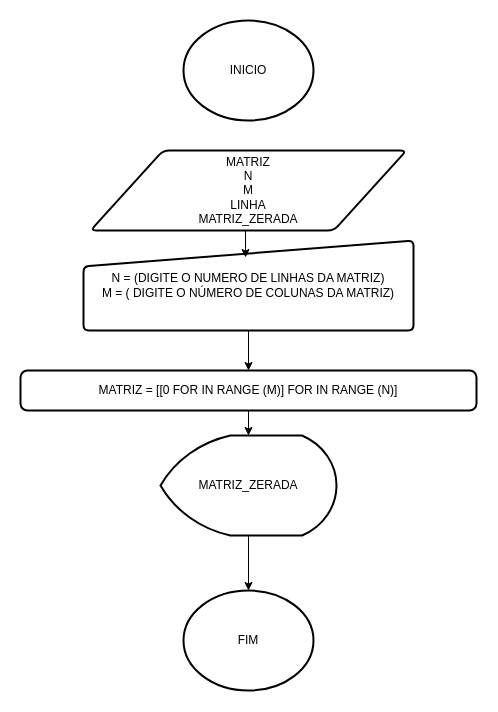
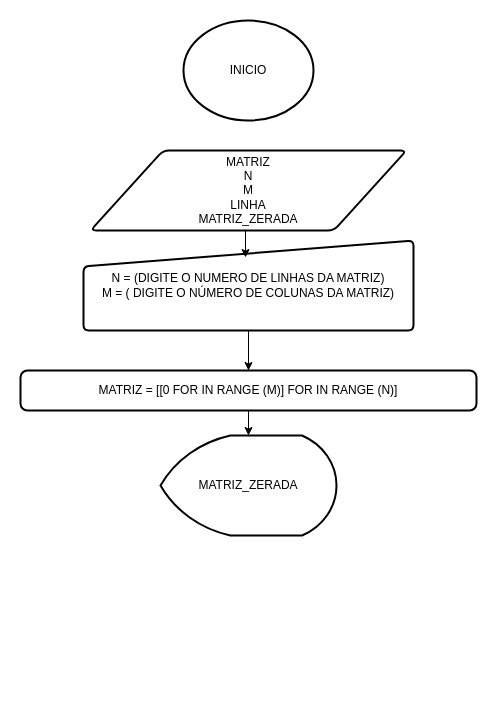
  <mxCell id="0" />
  <mxCell id="1" parent="0" />
  <mxCell id="2" value="&lt;font style=&quot;vertical-align: inherit;&quot;&gt;&lt;font style=&quot;vertical-align: inherit;&quot;&gt;INICIO&lt;/font&gt;&lt;/font&gt;" style="strokeWidth=2;html=1;shape=mxgraph.flowchart.start_1;whiteSpace=wrap;" vertex="1" parent="1"><mxGeometry x="183" y="20" width="130" height="100" as="geometry" /></mxCell>
  <mxCell id="3" value="&lt;font style=&quot;vertical-align: inherit;&quot;&gt;&lt;font style=&quot;vertical-align: inherit;&quot;&gt;MATRIZ&lt;/font&gt;&lt;/font&gt;&lt;div&gt;&lt;font style=&quot;vertical-align: inherit;&quot;&gt;&lt;font style=&quot;vertical-align: inherit;&quot;&gt;&lt;font style=&quot;vertical-align: inherit;&quot;&gt;&lt;font style=&quot;vertical-align: inherit;&quot;&gt;N&lt;/font&gt;&lt;/font&gt;&lt;/font&gt;&lt;/font&gt;&lt;/div&gt;&lt;div&gt;&lt;font style=&quot;vertical-align: inherit;&quot;&gt;&lt;font style=&quot;vertical-align: inherit;&quot;&gt;&lt;font style=&quot;vertical-align: inherit;&quot;&gt;&lt;font style=&quot;vertical-align: inherit;&quot;&gt;&lt;font style=&quot;vertical-align: inherit;&quot;&gt;&lt;font style=&quot;vertical-align: inherit;&quot;&gt;M&lt;/font&gt;&lt;/font&gt;&lt;/font&gt;&lt;/font&gt;&lt;/font&gt;&lt;/font&gt;&lt;/div&gt;&lt;div&gt;&lt;font style=&quot;vertical-align: inherit;&quot;&gt;&lt;font style=&quot;vertical-align: inherit;&quot;&gt;LINHA&lt;/font&gt;&lt;/font&gt;&lt;/div&gt;&lt;div&gt;&lt;font style=&quot;vertical-align: inherit;&quot;&gt;&lt;font style=&quot;vertical-align: inherit;&quot;&gt;&lt;font style=&quot;vertical-align: inherit;&quot;&gt;&lt;font style=&quot;vertical-align: inherit;&quot;&gt;MATRIZ_ZERADA&lt;/font&gt;&lt;/font&gt;&lt;/font&gt;&lt;/font&gt;&lt;/div&gt;" style="shape=parallelogram;html=1;strokeWidth=2;perimeter=parallelogramPerimeter;whiteSpace=wrap;rounded=1;arcSize=12;size=0.23;" vertex="1" parent="1"><mxGeometry x="90" y="150" width="316" height="80" as="geometry" /></mxCell>
  <mxCell id="4" style="edgeStyle=orthogonalEdgeStyle;rounded=0;orthogonalLoop=1;jettySize=auto;html=1;exitX=0.5;exitY=1;exitDx=0;exitDy=0;entryX=0.5;entryY=0;entryDx=0;entryDy=0;" edge="1" parent="1" source="5" target="7"><mxGeometry relative="1" as="geometry" /></mxCell>
  <mxCell id="5" value="&lt;font style=&quot;vertical-align: inherit;&quot;&gt;&lt;font style=&quot;vertical-align: inherit;&quot;&gt;N = (DIGITE O NUMERO DE LINHAS DA MATRIZ)&lt;/font&gt;&lt;/font&gt;&lt;div&gt;&lt;font style=&quot;vertical-align: inherit;&quot;&gt;&lt;font style=&quot;vertical-align: inherit;&quot;&gt;&lt;font style=&quot;vertical-align: inherit;&quot;&gt;&lt;font style=&quot;vertical-align: inherit;&quot;&gt;&lt;font style=&quot;vertical-align: inherit;&quot;&gt;&lt;font style=&quot;vertical-align: inherit;&quot;&gt;M = (&lt;/font&gt;&lt;/font&gt;&lt;/font&gt;&lt;/font&gt;&lt;/font&gt;&lt;/font&gt;&lt;span style=&quot;background-color: transparent; color: light-dark(rgb(0, 0, 0), rgb(255, 255, 255));&quot;&gt;&lt;font style=&quot;vertical-align: inherit;&quot;&gt;&lt;font style=&quot;vertical-align: inherit;&quot;&gt; DIGITE O NÚMERO DE COLUNAS DA MATRIZ&lt;/font&gt;&lt;/font&gt;&lt;/span&gt;&lt;span style=&quot;background-color: transparent; color: light-dark(rgb(0, 0, 0), rgb(255, 255, 255));&quot;&gt;&lt;font style=&quot;vertical-align: inherit;&quot;&gt;&lt;font style=&quot;vertical-align: inherit;&quot;&gt;)&lt;/font&gt;&lt;/font&gt;&lt;/span&gt;&lt;/div&gt;" style="html=1;strokeWidth=2;shape=manualInput;whiteSpace=wrap;rounded=1;size=26;arcSize=11;" vertex="1" parent="1"><mxGeometry x="83" y="240" width="330" height="90" as="geometry" /></mxCell>
  <mxCell id="6" style="edgeStyle=orthogonalEdgeStyle;rounded=0;orthogonalLoop=1;jettySize=auto;html=1;exitX=0.5;exitY=1;exitDx=0;exitDy=0;" edge="1" parent="1" source="7" target="8"><mxGeometry relative="1" as="geometry" /></mxCell>
  <mxCell id="7" value="&lt;font style=&quot;vertical-align: inherit;&quot;&gt;&lt;font style=&quot;vertical-align: inherit;&quot;&gt;MATRIZ = [[0 FOR IN RANGE (M)] FOR IN RANGE (N)]&lt;/font&gt;&lt;/font&gt;" style="rounded=1;whiteSpace=wrap;html=1;absoluteArcSize=1;arcSize=14;strokeWidth=2;" vertex="1" parent="1"><mxGeometry x="20" y="370" width="456" height="40" as="geometry" /></mxCell>
  <mxCell id="8" value="&lt;font style=&quot;vertical-align: inherit;&quot;&gt;&lt;font style=&quot;vertical-align: inherit;&quot;&gt;MATRIZ_ZERADA&lt;/font&gt;&lt;/font&gt;" style="strokeWidth=2;html=1;shape=mxgraph.flowchart.display;whiteSpace=wrap;" vertex="1" parent="1"><mxGeometry x="160" y="435" width="176" height="100" as="geometry" /></mxCell>
- <mxCell id="9" value="&lt;font style=&quot;vertical-align: inherit;&quot;&gt;&lt;font style=&quot;vertical-align: inherit;&quot;&gt;FIM&lt;/font&gt;&lt;/font&gt;" style="strokeWidth=2;html=1;shape=mxgraph.flowchart.start_1;whiteSpace=wrap;" vertex="1" parent="1"><mxGeometry x="183" y="590" width="130" height="100" as="geometry" /></mxCell>
  <mxCell id="10" style="edgeStyle=orthogonalEdgeStyle;rounded=0;orthogonalLoop=1;jettySize=auto;html=1;exitX=0.5;exitY=1;exitDx=0;exitDy=0;entryX=0.491;entryY=0.189;entryDx=0;entryDy=0;entryPerimeter=0;" edge="1" parent="1" source="3" target="5"><mxGeometry relative="1" as="geometry" /></mxCell>
- <mxCell id="11" style="edgeStyle=orthogonalEdgeStyle;rounded=0;orthogonalLoop=1;jettySize=auto;html=1;exitX=0.5;exitY=1;exitDx=0;exitDy=0;exitPerimeter=0;entryX=0.5;entryY=0;entryDx=0;entryDy=0;entryPerimeter=0;" edge="1" parent="1" source="8" target="9"><mxGeometry relative="1" as="geometry" /></mxCell>
